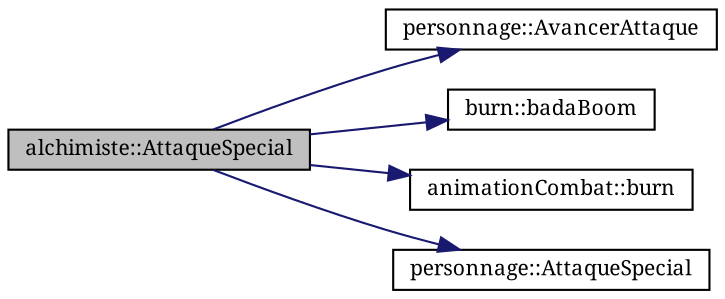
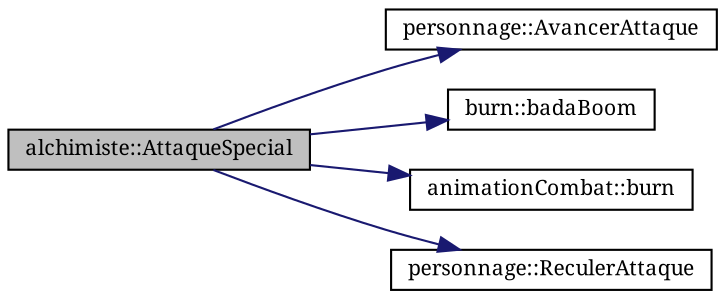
  digraph {
    fontname="Noto Serif"
    rankdir=LR
    node [color=black fillcolor=white fontname="Noto Serif" fontsize=10 shape=record style=filled]
    edge [color=midnightblue fontname="Noto Serif" fontsize=10 labelfontname=Helvetica labelfontsize=10 style=solid]
    n1 [fillcolor=grey75 fontcolor=black height=0.2 label="alchimiste::AttaqueSpecial" width=0.4]
    n2 [height=0.2 label="personnage::AvancerAttaque" width=0.4]
    n3 [height=0.2 label="burn::badaBoom" width=0.4]
    n4 [height=0.2 label="animationCombat::burn" width=0.4]
-   n5 [height=0.2 label="personnage::AttaqueSpecial" width=0.4]
+   n5 [height=0.2 label="personnage::ReculerAttaque" width=0.4]
    n1 -> n2
    n1 -> n3
    n1 -> n4
    n1 -> n5
  }
